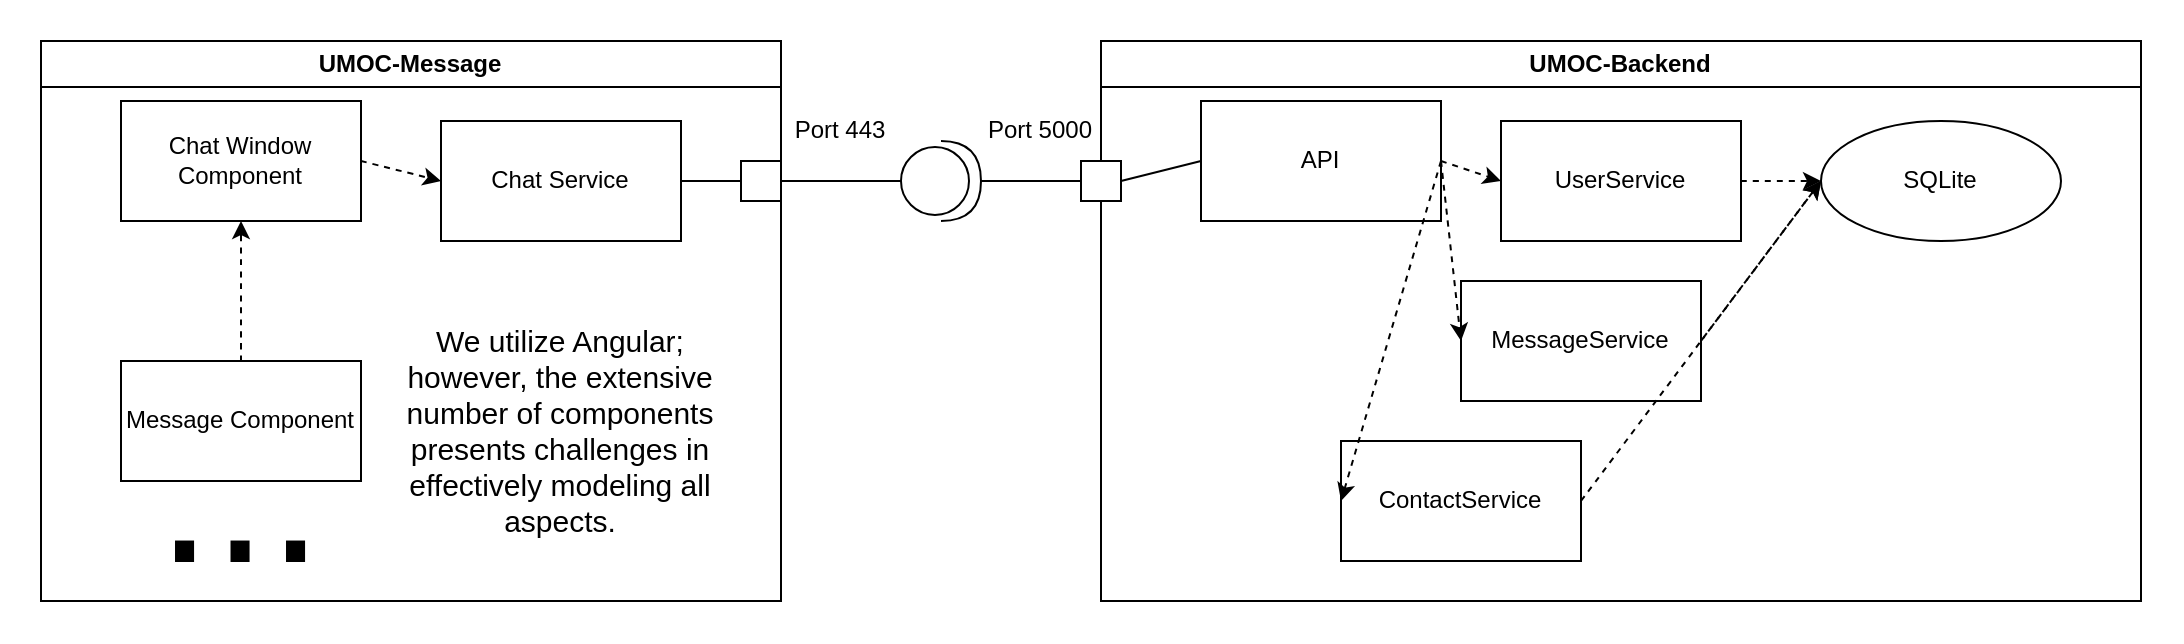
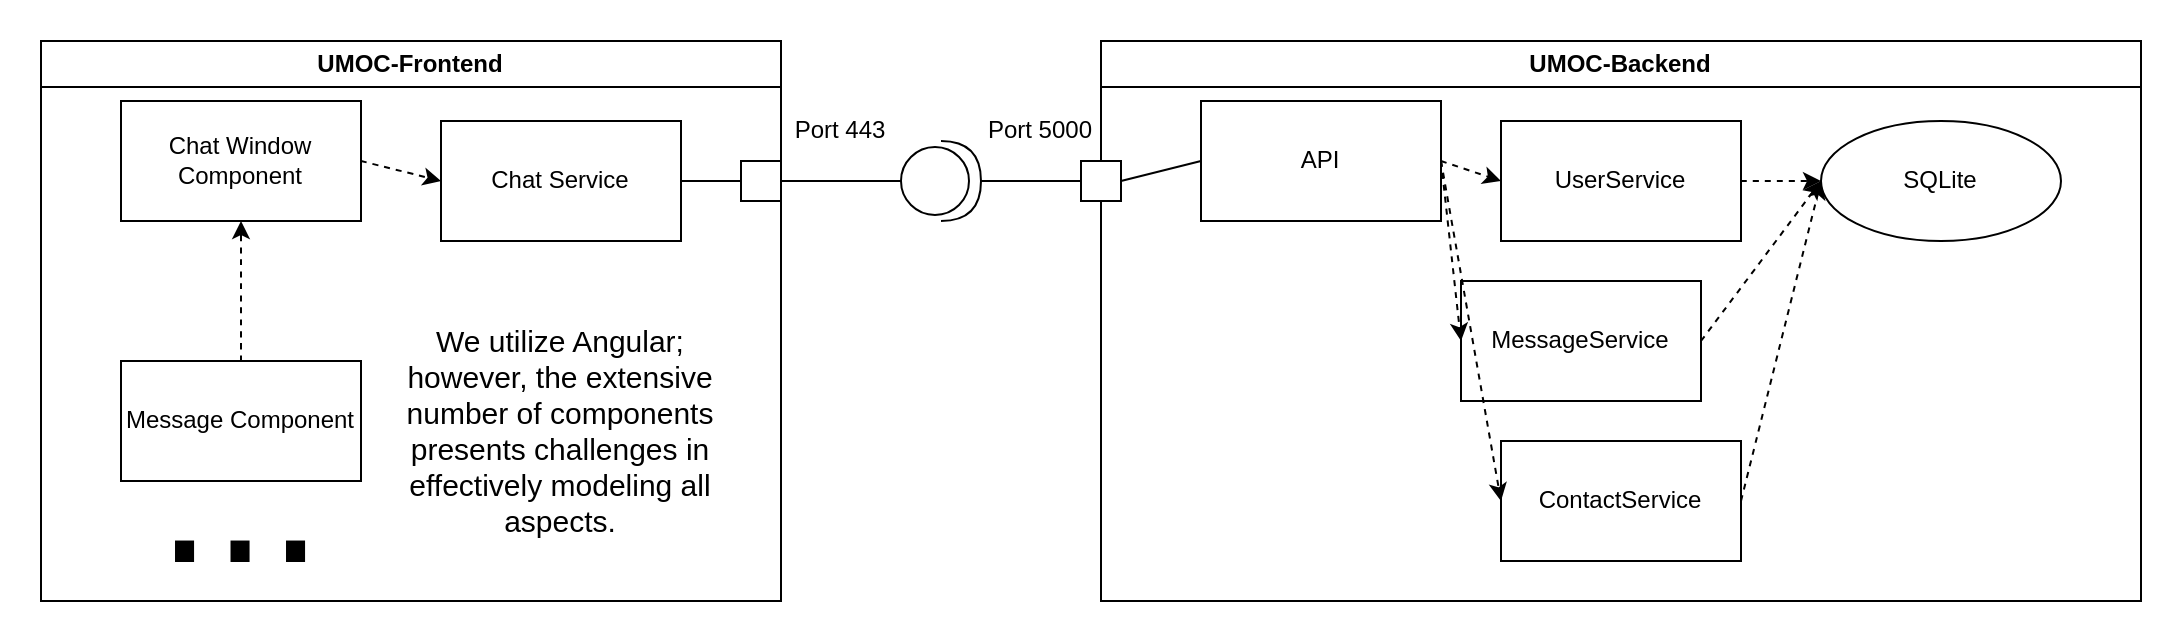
  <mxCell id="0" />
  <mxCell id="1" parent="0" />
  <mxCell id="2" value="UMOC-Backend" style="swimlane;whiteSpace=wrap;html=1;" vertex="1" parent="1"><mxGeometry x="550" y="20" width="520" height="280" as="geometry" /></mxCell>
  <mxCell id="3" value="API" style="rounded=0;whiteSpace=wrap;html=1;" vertex="1" parent="2"><mxGeometry x="50" y="30" width="120" height="60" as="geometry" /></mxCell>
  <mxCell id="4" value="UserService" style="rounded=0;whiteSpace=wrap;html=1;" vertex="1" parent="2"><mxGeometry x="200" y="40" width="120" height="60" as="geometry" /></mxCell>
  <mxCell id="5" value="MessageService" style="rounded=0;whiteSpace=wrap;html=1;" vertex="1" parent="2"><mxGeometry x="180" y="120" width="120" height="60" as="geometry" /></mxCell>
- <mxCell id="6" value="ContactService" style="rounded=0;whiteSpace=wrap;html=1;" vertex="1" parent="2"><mxGeometry x="120" y="200" width="120" height="60" as="geometry" /></mxCell>
+ <mxCell id="6" value="ContactService" style="rounded=0;whiteSpace=wrap;html=1;" vertex="1" parent="2"><mxGeometry x="200" y="200" width="120" height="60" as="geometry" /></mxCell>
  <mxCell id="7" value="SQLite" style="ellipse;whiteSpace=wrap;html=1;" vertex="1" parent="2"><mxGeometry x="360" y="40" width="120" height="60" as="geometry" /></mxCell>
  <mxCell id="8" value="" style="html=1;labelBackgroundColor=#ffffff;startArrow=none;startFill=0;startSize=6;endArrow=classic;endFill=1;endSize=6;jettySize=auto;orthogonalLoop=1;strokeWidth=1;dashed=1;fontSize=14;rounded=0;curved=1;entryX=0;entryY=0.5;entryDx=0;entryDy=0;exitX=1;exitY=0.5;exitDx=0;exitDy=0;" edge="1" parent="2" source="3" target="5"><mxGeometry width="60" height="60" relative="1" as="geometry"><mxPoint x="160" y="150" as="sourcePoint" /><mxPoint x="220" y="90" as="targetPoint" /></mxGeometry></mxCell>
  <mxCell id="9" value="" style="html=1;labelBackgroundColor=#ffffff;startArrow=none;startFill=0;startSize=6;endArrow=classic;endFill=1;endSize=6;jettySize=auto;orthogonalLoop=1;strokeWidth=1;dashed=1;fontSize=14;rounded=0;curved=1;entryX=0;entryY=0.5;entryDx=0;entryDy=0;exitX=1;exitY=0.5;exitDx=0;exitDy=0;" edge="1" parent="2" source="3" target="4"><mxGeometry width="60" height="60" relative="1" as="geometry"><mxPoint x="160" y="120" as="sourcePoint" /><mxPoint x="220" y="60" as="targetPoint" /></mxGeometry></mxCell>
  <mxCell id="10" value="" style="html=1;labelBackgroundColor=#ffffff;startArrow=none;startFill=0;startSize=6;endArrow=classic;endFill=1;endSize=6;jettySize=auto;orthogonalLoop=1;strokeWidth=1;dashed=1;fontSize=14;rounded=0;curved=1;exitX=1;exitY=0.5;exitDx=0;exitDy=0;entryX=0;entryY=0.5;entryDx=0;entryDy=0;" edge="1" parent="2" source="3" target="6"><mxGeometry width="60" height="60" relative="1" as="geometry"><mxPoint x="210" y="290" as="sourcePoint" /><mxPoint x="270" y="230" as="targetPoint" /></mxGeometry></mxCell>
  <mxCell id="11" value="" style="html=1;labelBackgroundColor=#ffffff;startArrow=none;startFill=0;startSize=6;endArrow=classic;endFill=1;endSize=6;jettySize=auto;orthogonalLoop=1;strokeWidth=1;dashed=1;fontSize=14;rounded=0;curved=1;entryX=0;entryY=0.5;entryDx=0;entryDy=0;exitX=1;exitY=0.5;exitDx=0;exitDy=0;" edge="1" parent="2" source="6" target="7"><mxGeometry width="60" height="60" relative="1" as="geometry"><mxPoint x="360" y="230" as="sourcePoint" /><mxPoint x="420" y="170" as="targetPoint" /></mxGeometry></mxCell>
  <mxCell id="12" value="" style="html=1;labelBackgroundColor=#ffffff;startArrow=none;startFill=0;startSize=6;endArrow=classic;endFill=1;endSize=6;jettySize=auto;orthogonalLoop=1;strokeWidth=1;dashed=1;fontSize=14;rounded=0;curved=1;entryX=0;entryY=0.5;entryDx=0;entryDy=0;exitX=1;exitY=0.5;exitDx=0;exitDy=0;" edge="1" parent="2" source="5" target="7"><mxGeometry width="60" height="60" relative="1" as="geometry"><mxPoint x="370" y="240" as="sourcePoint" /><mxPoint x="450" y="190" as="targetPoint" /></mxGeometry></mxCell>
  <mxCell id="13" value="" style="html=1;labelBackgroundColor=#ffffff;startArrow=none;startFill=0;startSize=6;endArrow=classic;endFill=1;endSize=6;jettySize=auto;orthogonalLoop=1;strokeWidth=1;dashed=1;fontSize=14;rounded=0;curved=1;entryX=0;entryY=0.5;entryDx=0;entryDy=0;exitX=1;exitY=0.5;exitDx=0;exitDy=0;" edge="1" parent="2" source="4" target="7"><mxGeometry width="60" height="60" relative="1" as="geometry"><mxPoint x="370" y="160" as="sourcePoint" /><mxPoint x="450" y="160" as="targetPoint" /></mxGeometry></mxCell>
  <mxCell id="14" value="" style="whiteSpace=wrap;html=1;aspect=fixed;" vertex="1" parent="2"><mxGeometry x="-10" y="60" width="20" height="20" as="geometry" /></mxCell>
  <mxCell id="15" value="" style="endArrow=none;html=1;rounded=0;fontSize=12;startSize=8;endSize=8;curved=1;entryX=0;entryY=0.5;entryDx=0;entryDy=0;exitX=1;exitY=0.5;exitDx=0;exitDy=0;" edge="1" parent="2" source="14" target="3"><mxGeometry width="50" height="50" relative="1" as="geometry"><mxPoint x="50" y="190" as="sourcePoint" /><mxPoint x="100" y="140" as="targetPoint" /></mxGeometry></mxCell>
  <mxCell id="16" value="" style="shape=providedRequiredInterface;html=1;verticalLabelPosition=bottom;sketch=0;" vertex="1" parent="1"><mxGeometry x="450" y="70" width="40" height="40" as="geometry" /></mxCell>
  <mxCell id="17" value="Port 5000" style="text;html=1;align=center;verticalAlign=middle;whiteSpace=wrap;rounded=0;" vertex="1" parent="1"><mxGeometry x="490" y="50" width="60" height="30" as="geometry" /></mxCell>
  <mxCell id="18" value="" style="endArrow=none;html=1;rounded=0;fontSize=12;startSize=8;endSize=8;curved=1;entryX=0;entryY=0.5;entryDx=0;entryDy=0;exitX=1;exitY=0.5;exitDx=0;exitDy=0;exitPerimeter=0;" edge="1" parent="1" source="16" target="14"><mxGeometry width="50" height="50" relative="1" as="geometry"><mxPoint x="740" y="310" as="sourcePoint" /><mxPoint x="790" y="260" as="targetPoint" /></mxGeometry></mxCell>
- <mxCell id="19" value="UMOC-Message" style="swimlane;whiteSpace=wrap;html=1;" vertex="1" parent="1"><mxGeometry x="20" y="20" width="370" height="280" as="geometry" /></mxCell>
+ <mxCell id="19" value="UMOC-Frontend" style="swimlane;whiteSpace=wrap;html=1;" vertex="1" parent="1"><mxGeometry x="20" y="20" width="370" height="280" as="geometry" /></mxCell>
  <mxCell id="20" value="Chat Window Component" style="rounded=0;whiteSpace=wrap;html=1;" vertex="1" parent="19"><mxGeometry x="40" y="30" width="120" height="60" as="geometry" /></mxCell>
  <mxCell id="21" value="Chat Service" style="rounded=0;whiteSpace=wrap;html=1;" vertex="1" parent="19"><mxGeometry x="200" y="40" width="120" height="60" as="geometry" /></mxCell>
  <mxCell id="22" value="" style="html=1;labelBackgroundColor=#ffffff;startArrow=none;startFill=0;startSize=6;endArrow=classic;endFill=1;endSize=6;jettySize=auto;orthogonalLoop=1;strokeWidth=1;dashed=1;fontSize=14;rounded=0;curved=1;exitX=1;exitY=0.5;exitDx=0;exitDy=0;entryX=0;entryY=0.5;entryDx=0;entryDy=0;" edge="1" parent="19" source="20"><mxGeometry width="60" height="60" relative="1" as="geometry"><mxPoint x="80" y="80" as="sourcePoint" /><mxPoint x="200" y="70" as="targetPoint" /></mxGeometry></mxCell>
  <mxCell id="23" value="Message Component" style="rounded=0;whiteSpace=wrap;html=1;" vertex="1" parent="19"><mxGeometry x="40" y="160" width="120" height="60" as="geometry" /></mxCell>
  <mxCell id="24" value="" style="html=1;labelBackgroundColor=#ffffff;startArrow=none;startFill=0;startSize=6;endArrow=classic;endFill=1;endSize=6;jettySize=auto;orthogonalLoop=1;strokeWidth=1;dashed=1;fontSize=14;rounded=0;curved=1;exitX=0.5;exitY=0;exitDx=0;exitDy=0;entryX=0.5;entryY=1;entryDx=0;entryDy=0;" edge="1" parent="19" source="23" target="20"><mxGeometry width="60" height="60" relative="1" as="geometry"><mxPoint x="120" y="170" as="sourcePoint" /><mxPoint x="180" y="110" as="targetPoint" /></mxGeometry></mxCell>
  <mxCell id="25" value="&lt;font style=&quot;font-size: 100px;&quot;&gt;...&lt;/font&gt;" style="text;html=1;align=center;verticalAlign=middle;whiteSpace=wrap;rounded=0;" vertex="1" parent="19"><mxGeometry x="10" y="185" width="180" height="80" as="geometry" /></mxCell>
  <mxCell id="26" value="We utilize Angular; however, the extensive number of components presents challenges in effectively modeling all aspects." style="text;html=1;align=center;verticalAlign=middle;whiteSpace=wrap;rounded=0;fontSize=15;" vertex="1" parent="19"><mxGeometry x="180" y="140" width="160" height="110" as="geometry" /></mxCell>
  <mxCell id="27" value="" style="whiteSpace=wrap;html=1;aspect=fixed;" vertex="1" parent="19"><mxGeometry x="350" y="60" width="20" height="20" as="geometry" /></mxCell>
  <mxCell id="28" value="" style="endArrow=none;html=1;rounded=0;fontSize=12;startSize=8;endSize=8;curved=1;entryX=0;entryY=0.5;entryDx=0;entryDy=0;exitX=1;exitY=0.5;exitDx=0;exitDy=0;" edge="1" parent="19" source="21" target="27"><mxGeometry width="50" height="50" relative="1" as="geometry"><mxPoint x="280" y="170" as="sourcePoint" /><mxPoint x="330" y="120" as="targetPoint" /></mxGeometry></mxCell>
  <mxCell id="29" value="" style="endArrow=none;html=1;rounded=0;fontSize=12;startSize=8;endSize=8;curved=1;entryX=0;entryY=0.5;entryDx=0;entryDy=0;entryPerimeter=0;exitX=1;exitY=0.5;exitDx=0;exitDy=0;" edge="1" parent="1" source="27" target="16"><mxGeometry width="50" height="50" relative="1" as="geometry"><mxPoint x="310" y="310" as="sourcePoint" /><mxPoint x="360" y="260" as="targetPoint" /></mxGeometry></mxCell>
  <mxCell id="30" value="Port 443" style="text;html=1;align=center;verticalAlign=middle;whiteSpace=wrap;rounded=0;" vertex="1" parent="1"><mxGeometry x="390" y="50" width="60" height="30" as="geometry" /></mxCell>
